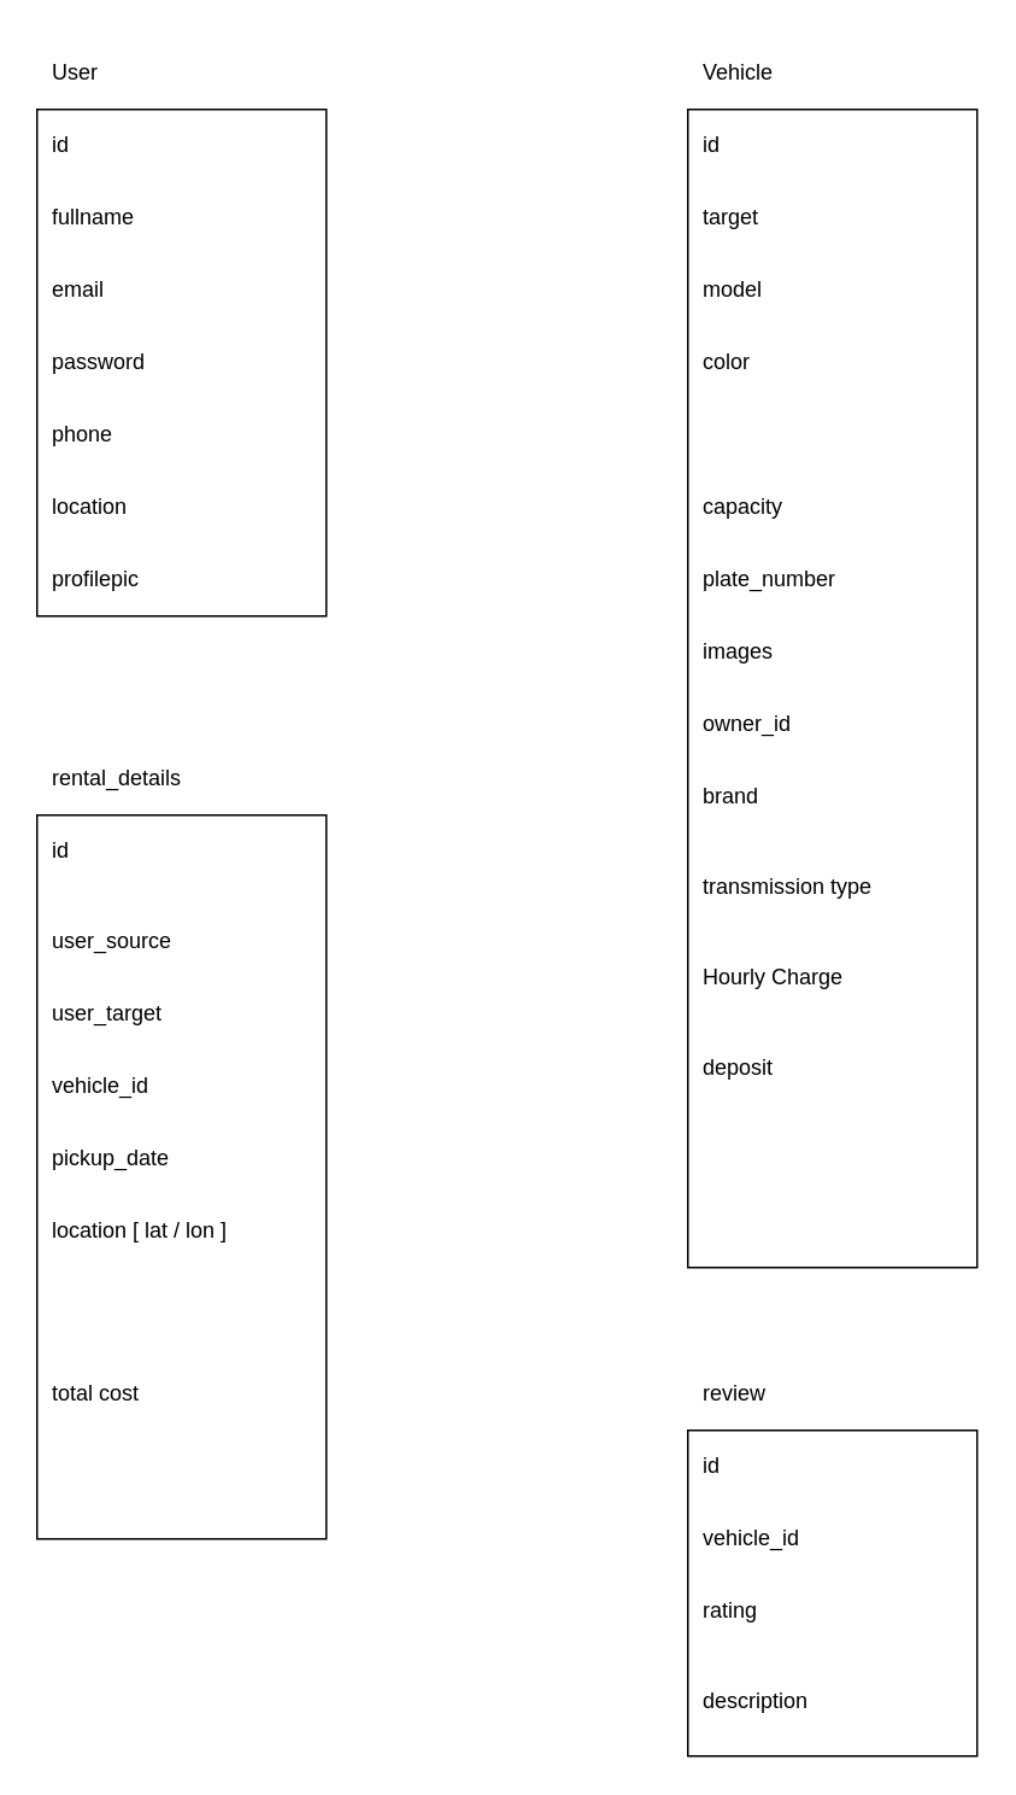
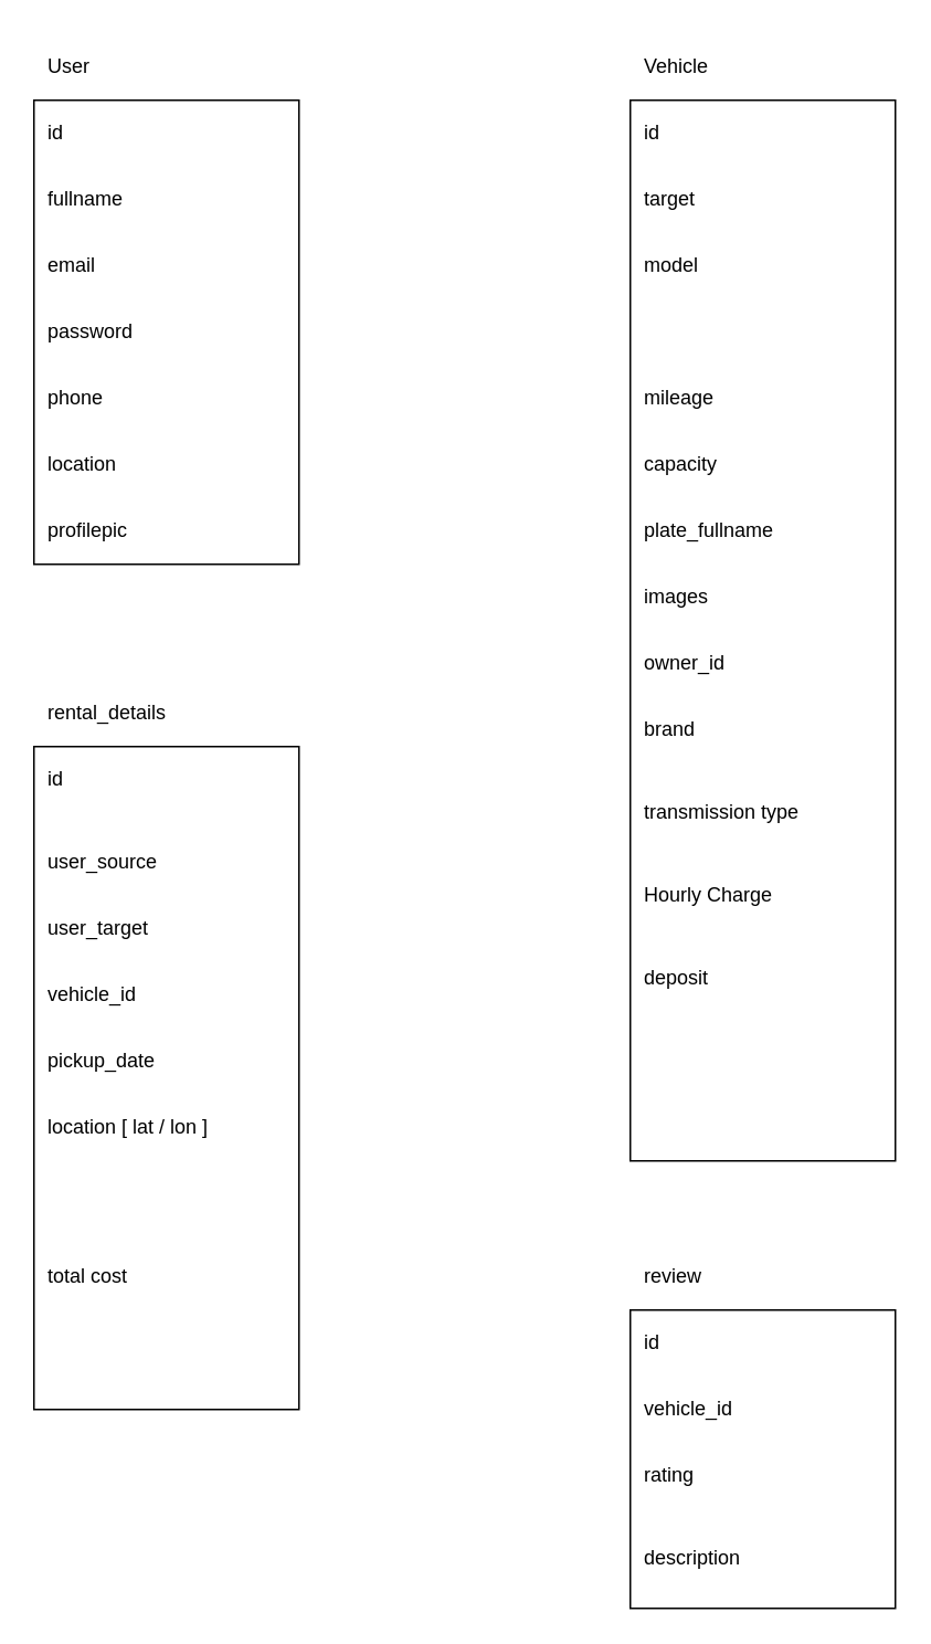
  <mxCell id="0" />
  <mxCell id="1" parent="0" />
  <mxCell id="2" value="&amp;nbsp; User" style="text;html=1;strokeColor=none;fillColor=none;align=left;verticalAlign=middle;whiteSpace=wrap;rounded=0;" vertex="1" parent="1"><mxGeometry x="20" y="20" width="160" height="40" as="geometry" /></mxCell>
  <mxCell id="3" value="" style="rounded=0;whiteSpace=wrap;html=1;" vertex="1" parent="1"><mxGeometry x="20" y="60" width="160" height="280" as="geometry" /></mxCell>
  <mxCell id="4" value="&amp;nbsp; id" style="text;html=1;strokeColor=none;fillColor=none;align=left;verticalAlign=middle;whiteSpace=wrap;rounded=0;" vertex="1" parent="1"><mxGeometry x="20" y="60" width="160" height="40" as="geometry" /></mxCell>
  <mxCell id="5" value="&amp;nbsp; fullname" style="text;html=1;strokeColor=none;fillColor=none;align=left;verticalAlign=middle;whiteSpace=wrap;rounded=0;" vertex="1" parent="1"><mxGeometry x="20" y="100" width="160" height="40" as="geometry" /></mxCell>
  <mxCell id="6" value="&amp;nbsp; email" style="text;html=1;strokeColor=none;fillColor=none;align=left;verticalAlign=middle;whiteSpace=wrap;rounded=0;" vertex="1" parent="1"><mxGeometry x="20" y="140" width="160" height="40" as="geometry" /></mxCell>
  <mxCell id="7" value="&amp;nbsp; password" style="text;html=1;strokeColor=none;fillColor=none;align=left;verticalAlign=middle;whiteSpace=wrap;rounded=0;" vertex="1" parent="1"><mxGeometry x="20" y="180" width="160" height="40" as="geometry" /></mxCell>
  <mxCell id="8" value="&amp;nbsp; phone" style="text;html=1;strokeColor=none;fillColor=none;align=left;verticalAlign=middle;whiteSpace=wrap;rounded=0;" vertex="1" parent="1"><mxGeometry x="20" y="220" width="160" height="40" as="geometry" /></mxCell>
  <mxCell id="9" value="&amp;nbsp; location" style="text;html=1;strokeColor=none;fillColor=none;align=left;verticalAlign=middle;whiteSpace=wrap;rounded=0;" vertex="1" parent="1"><mxGeometry x="20" y="260" width="160" height="40" as="geometry" /></mxCell>
  <mxCell id="10" value="" style="rounded=0;whiteSpace=wrap;html=1;" vertex="1" parent="1"><mxGeometry x="380" y="60" width="160" height="640" as="geometry" /></mxCell>
  <mxCell id="11" value="&amp;nbsp; Vehicle" style="text;html=1;strokeColor=none;fillColor=none;align=left;verticalAlign=middle;whiteSpace=wrap;rounded=0;" vertex="1" parent="1"><mxGeometry x="380" y="20" width="160" height="40" as="geometry" /></mxCell>
  <mxCell id="12" value="&amp;nbsp; id" style="text;html=1;strokeColor=none;fillColor=none;align=left;verticalAlign=middle;whiteSpace=wrap;rounded=0;" vertex="1" parent="1"><mxGeometry x="380" y="60" width="160" height="40" as="geometry" /></mxCell>
  <mxCell id="13" value="&amp;nbsp; target" style="text;html=1;strokeColor=none;fillColor=none;align=left;verticalAlign=middle;whiteSpace=wrap;rounded=0;" vertex="1" parent="1"><mxGeometry x="380" y="100" width="160" height="40" as="geometry" /></mxCell>
  <mxCell id="14" value="&amp;nbsp; model" style="text;html=1;strokeColor=none;fillColor=none;align=left;verticalAlign=middle;whiteSpace=wrap;rounded=0;" vertex="1" parent="1"><mxGeometry x="380" y="140" width="160" height="40" as="geometry" /></mxCell>
- <mxCell id="15" value="&amp;nbsp; color" style="text;html=1;strokeColor=none;fillColor=none;align=left;verticalAlign=middle;whiteSpace=wrap;rounded=0;" vertex="1" parent="1"><mxGeometry x="380" y="180" width="160" height="40" as="geometry" /></mxCell>
+ <mxCell id="16" value="&amp;nbsp; mileage" style="text;html=1;strokeColor=none;fillColor=none;align=left;verticalAlign=middle;whiteSpace=wrap;rounded=0;" vertex="1" parent="1"><mxGeometry x="380" y="220" width="160" height="40" as="geometry" /></mxCell>
  <mxCell id="17" value="&amp;nbsp;&amp;nbsp;" style="text;html=1;strokeColor=none;fillColor=none;align=left;verticalAlign=middle;whiteSpace=wrap;rounded=0;" vertex="1" parent="1"><mxGeometry x="380" y="260" width="160" height="40" as="geometry" /></mxCell>
  <mxCell id="18" value="&amp;nbsp; profilepic" style="text;html=1;strokeColor=none;fillColor=none;align=left;verticalAlign=middle;whiteSpace=wrap;rounded=0;" vertex="1" parent="1"><mxGeometry x="20" y="300" width="160" height="40" as="geometry" /></mxCell>
  <mxCell id="19" value="&amp;nbsp; capacity" style="text;html=1;strokeColor=none;fillColor=none;align=left;verticalAlign=middle;whiteSpace=wrap;rounded=0;" vertex="1" parent="1"><mxGeometry x="380" y="260" width="160" height="40" as="geometry" /></mxCell>
- <mxCell id="20" value="&amp;nbsp; plate_number" style="text;html=1;strokeColor=none;fillColor=none;align=left;verticalAlign=middle;whiteSpace=wrap;rounded=0;" vertex="1" parent="1"><mxGeometry x="380" y="300" width="160" height="40" as="geometry" /></mxCell>
+ <mxCell id="20" value="&amp;nbsp; plate_fullname" style="text;html=1;strokeColor=none;fillColor=none;align=left;verticalAlign=middle;whiteSpace=wrap;rounded=0;" vertex="1" parent="1"><mxGeometry x="380" y="300" width="160" height="40" as="geometry" /></mxCell>
  <mxCell id="21" value="&amp;nbsp; images" style="text;html=1;strokeColor=none;fillColor=none;align=left;verticalAlign=middle;whiteSpace=wrap;rounded=0;" vertex="1" parent="1"><mxGeometry x="380" y="340" width="160" height="40" as="geometry" /></mxCell>
  <mxCell id="22" value="&amp;nbsp; owner_id" style="text;html=1;strokeColor=none;fillColor=none;align=left;verticalAlign=middle;whiteSpace=wrap;rounded=0;" vertex="1" parent="1"><mxGeometry x="380" y="380" width="160" height="40" as="geometry" /></mxCell>
  <mxCell id="23" value="" style="rounded=0;whiteSpace=wrap;html=1;" vertex="1" parent="1"><mxGeometry x="20" y="450" width="160" height="400" as="geometry" /></mxCell>
  <mxCell id="24" value="&amp;nbsp; rental_details" style="text;html=1;strokeColor=none;fillColor=none;align=left;verticalAlign=middle;whiteSpace=wrap;rounded=0;" vertex="1" parent="1"><mxGeometry x="20" y="410" width="160" height="40" as="geometry" /></mxCell>
  <mxCell id="25" value="&amp;nbsp; id" style="text;html=1;strokeColor=none;fillColor=none;align=left;verticalAlign=middle;whiteSpace=wrap;rounded=0;" vertex="1" parent="1"><mxGeometry x="20" y="450" width="160" height="40" as="geometry" /></mxCell>
  <mxCell id="26" value="&amp;nbsp; user_source" style="text;html=1;strokeColor=none;fillColor=none;align=left;verticalAlign=middle;whiteSpace=wrap;rounded=0;" vertex="1" parent="1"><mxGeometry x="20" y="500" width="160" height="40" as="geometry" /></mxCell>
  <mxCell id="27" value="&amp;nbsp; vehicle_id" style="text;html=1;strokeColor=none;fillColor=none;align=left;verticalAlign=middle;whiteSpace=wrap;rounded=0;" vertex="1" parent="1"><mxGeometry x="20" y="580" width="160" height="40" as="geometry" /></mxCell>
  <mxCell id="28" value="&amp;nbsp; pickup_date" style="text;html=1;strokeColor=none;fillColor=none;align=left;verticalAlign=middle;whiteSpace=wrap;rounded=0;" vertex="1" parent="1"><mxGeometry x="20" y="620" width="160" height="40" as="geometry" /></mxCell>
  <mxCell id="29" value="&amp;nbsp; user_target" style="text;html=1;strokeColor=none;fillColor=none;align=left;verticalAlign=middle;whiteSpace=wrap;rounded=0;" vertex="1" parent="1"><mxGeometry x="20" y="540" width="160" height="40" as="geometry" /></mxCell>
  <mxCell id="30" value="&amp;nbsp; location [ lat / lon ]" style="text;html=1;strokeColor=none;fillColor=none;align=left;verticalAlign=middle;whiteSpace=wrap;rounded=0;" vertex="1" parent="1"><mxGeometry x="20" y="660" width="160" height="40" as="geometry" /></mxCell>
  <mxCell id="31" value="&amp;nbsp; brand" style="text;html=1;strokeColor=none;fillColor=none;align=left;verticalAlign=middle;whiteSpace=wrap;rounded=0;" vertex="1" parent="1"><mxGeometry x="380" y="420" width="160" height="40" as="geometry" /></mxCell>
  <mxCell id="32" value="&amp;nbsp; transmission type" style="text;html=1;strokeColor=none;fillColor=none;align=left;verticalAlign=middle;whiteSpace=wrap;rounded=0;" vertex="1" parent="1"><mxGeometry x="380" y="470" width="160" height="40" as="geometry" /></mxCell>
  <mxCell id="33" value="&amp;nbsp; total cost" style="text;html=1;strokeColor=none;fillColor=none;align=left;verticalAlign=middle;whiteSpace=wrap;rounded=0;" vertex="1" parent="1"><mxGeometry x="20" y="750" width="160" height="40" as="geometry" /></mxCell>
  <mxCell id="34" value="&amp;nbsp; Hourly Charge" style="text;html=1;strokeColor=none;fillColor=none;align=left;verticalAlign=middle;whiteSpace=wrap;rounded=0;" vertex="1" parent="1"><mxGeometry x="380" y="520" width="160" height="40" as="geometry" /></mxCell>
  <mxCell id="35" value="&amp;nbsp; deposit" style="text;html=1;strokeColor=none;fillColor=none;align=left;verticalAlign=middle;whiteSpace=wrap;rounded=0;" vertex="1" parent="1"><mxGeometry x="380" y="570" width="160" height="40" as="geometry" /></mxCell>
  <mxCell id="36" value="" style="rounded=0;whiteSpace=wrap;html=1;" vertex="1" parent="1"><mxGeometry x="380" y="790" width="160" height="180" as="geometry" /></mxCell>
  <mxCell id="37" value="&amp;nbsp; id" style="text;html=1;strokeColor=none;fillColor=none;align=left;verticalAlign=middle;whiteSpace=wrap;rounded=0;" vertex="1" parent="1"><mxGeometry x="380" y="790" width="160" height="40" as="geometry" /></mxCell>
  <mxCell id="38" value="&amp;nbsp; review" style="text;html=1;strokeColor=none;fillColor=none;align=left;verticalAlign=middle;whiteSpace=wrap;rounded=0;" vertex="1" parent="1"><mxGeometry x="380" y="750" width="160" height="40" as="geometry" /></mxCell>
  <mxCell id="39" value="&amp;nbsp; vehicle_id" style="text;html=1;strokeColor=none;fillColor=none;align=left;verticalAlign=middle;whiteSpace=wrap;rounded=0;" vertex="1" parent="1"><mxGeometry x="380" y="830" width="160" height="40" as="geometry" /></mxCell>
  <mxCell id="40" value="&amp;nbsp; rating" style="text;html=1;strokeColor=none;fillColor=none;align=left;verticalAlign=middle;whiteSpace=wrap;rounded=0;" vertex="1" parent="1"><mxGeometry x="380" y="870" width="160" height="40" as="geometry" /></mxCell>
  <mxCell id="41" value="&amp;nbsp; description" style="text;html=1;strokeColor=none;fillColor=none;align=left;verticalAlign=middle;whiteSpace=wrap;rounded=0;" vertex="1" parent="1"><mxGeometry x="380" y="920" width="160" height="40" as="geometry" /></mxCell>
